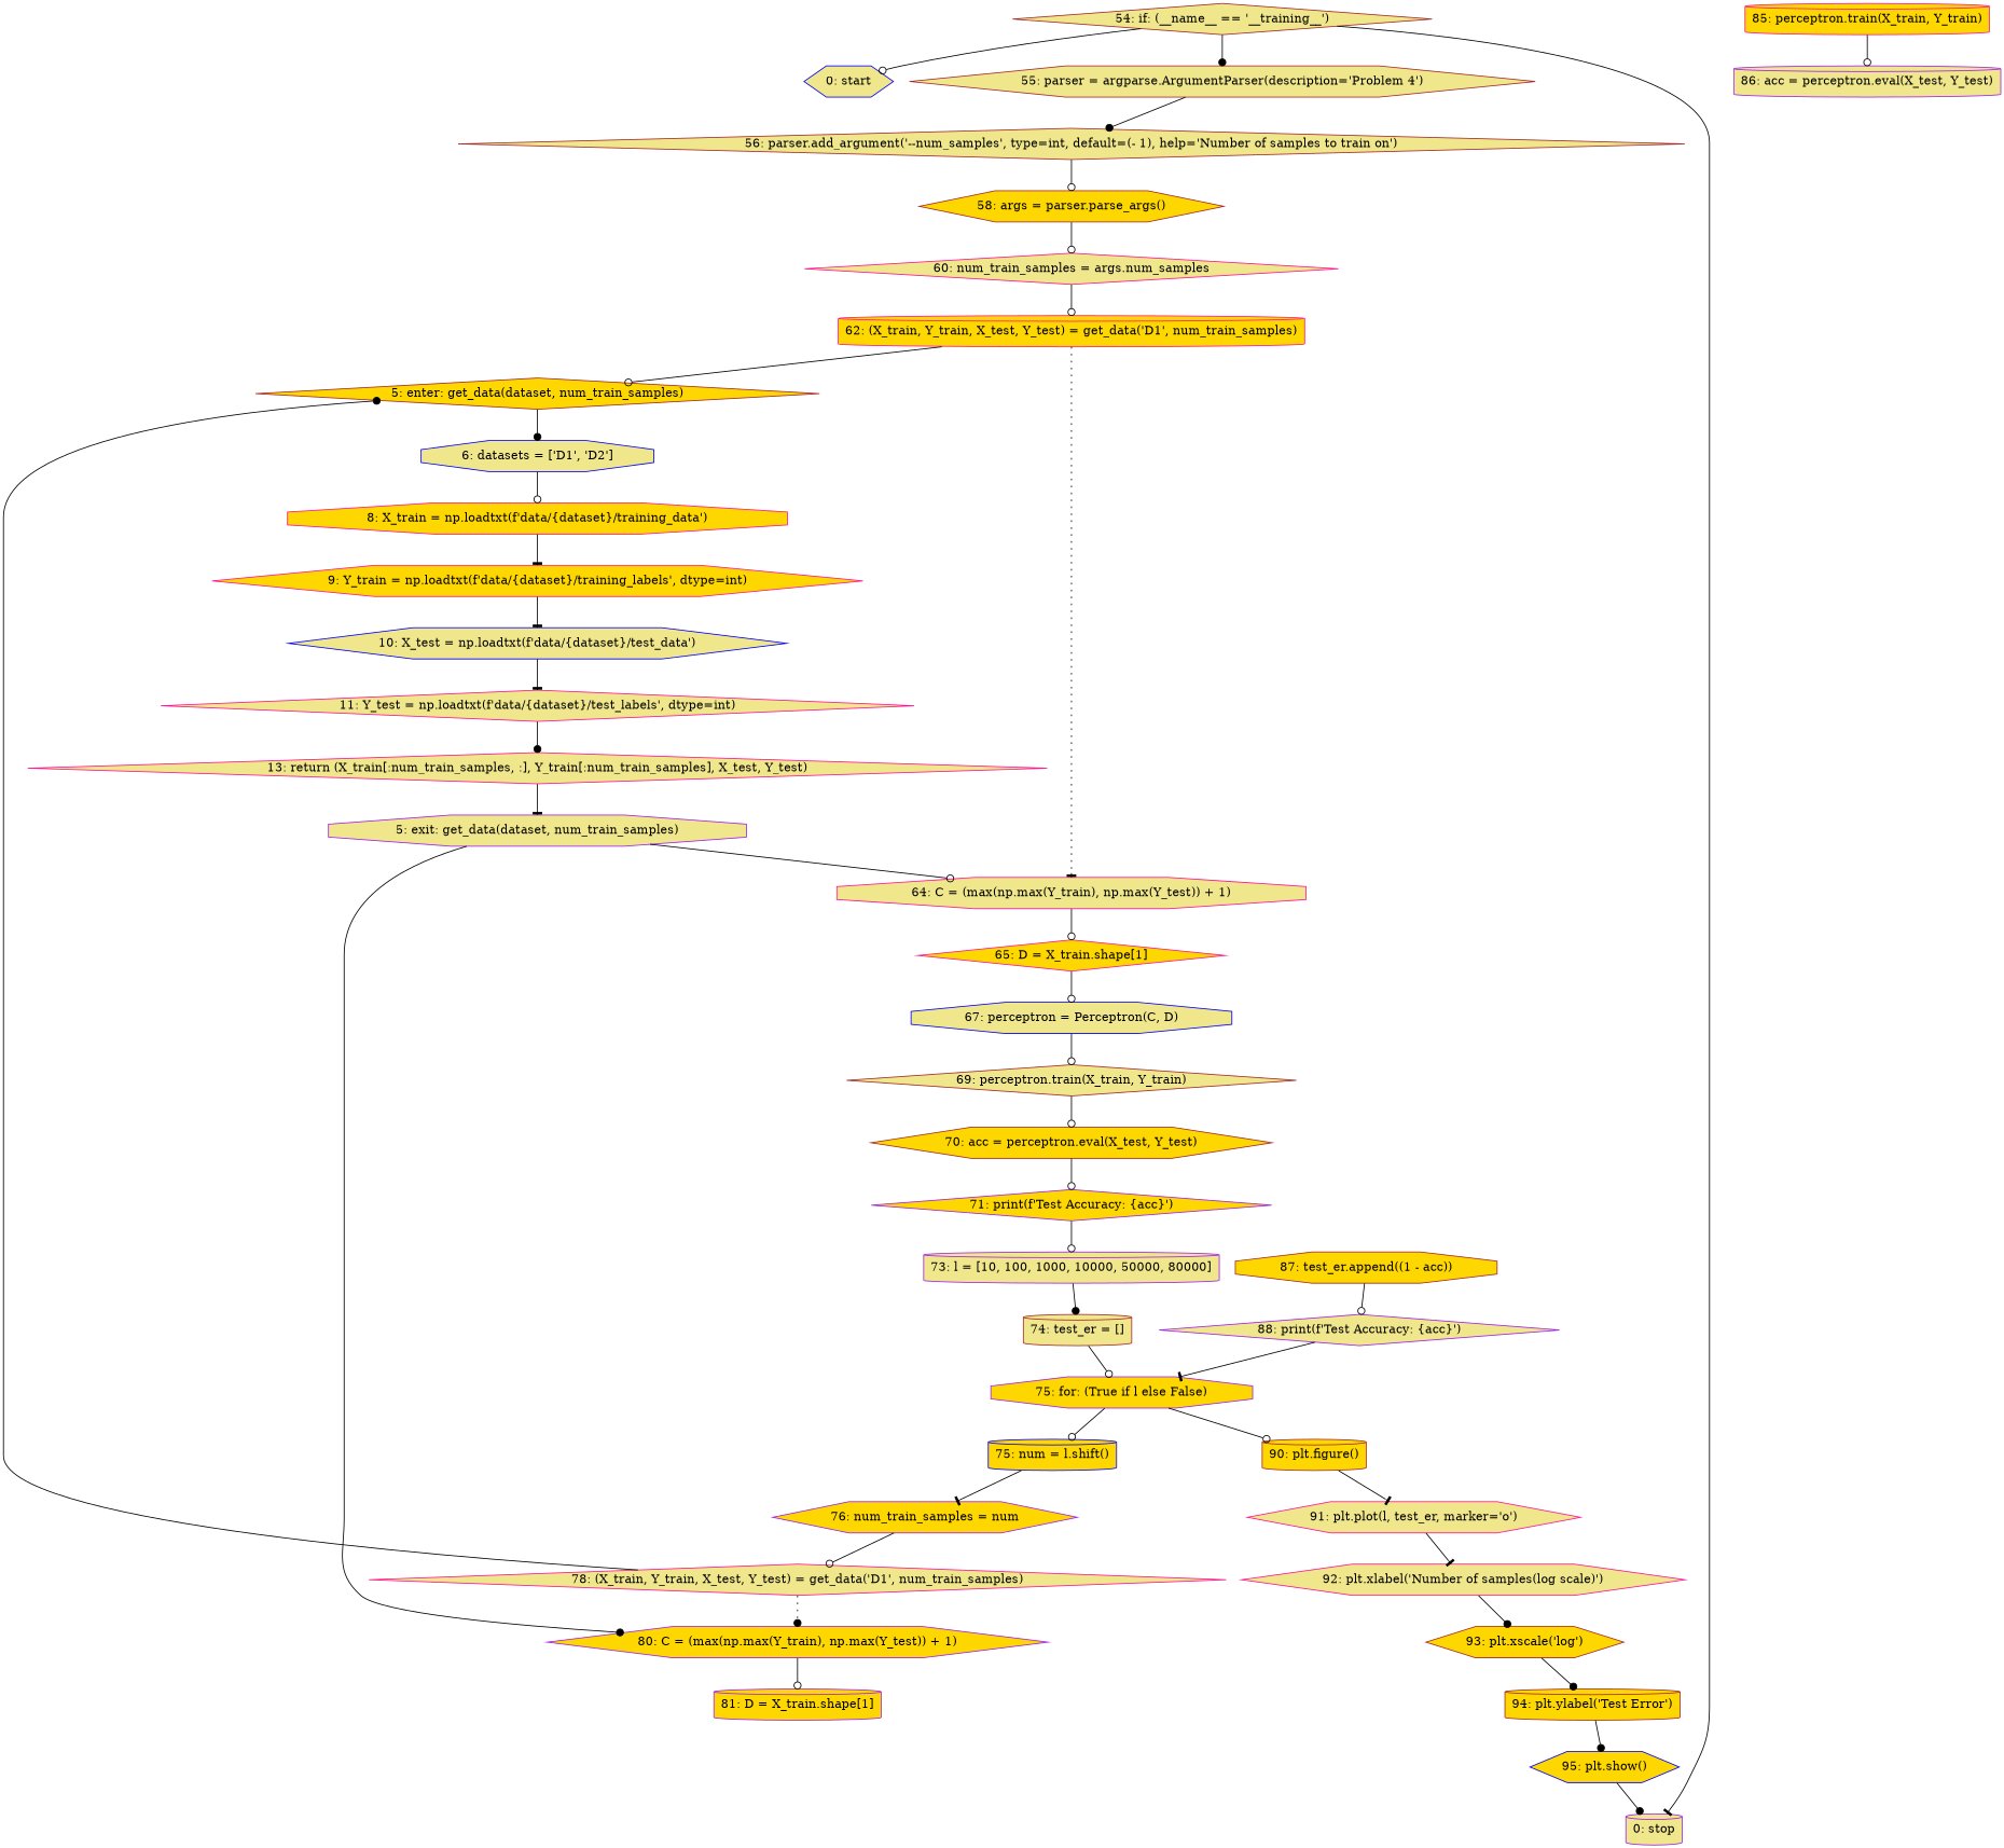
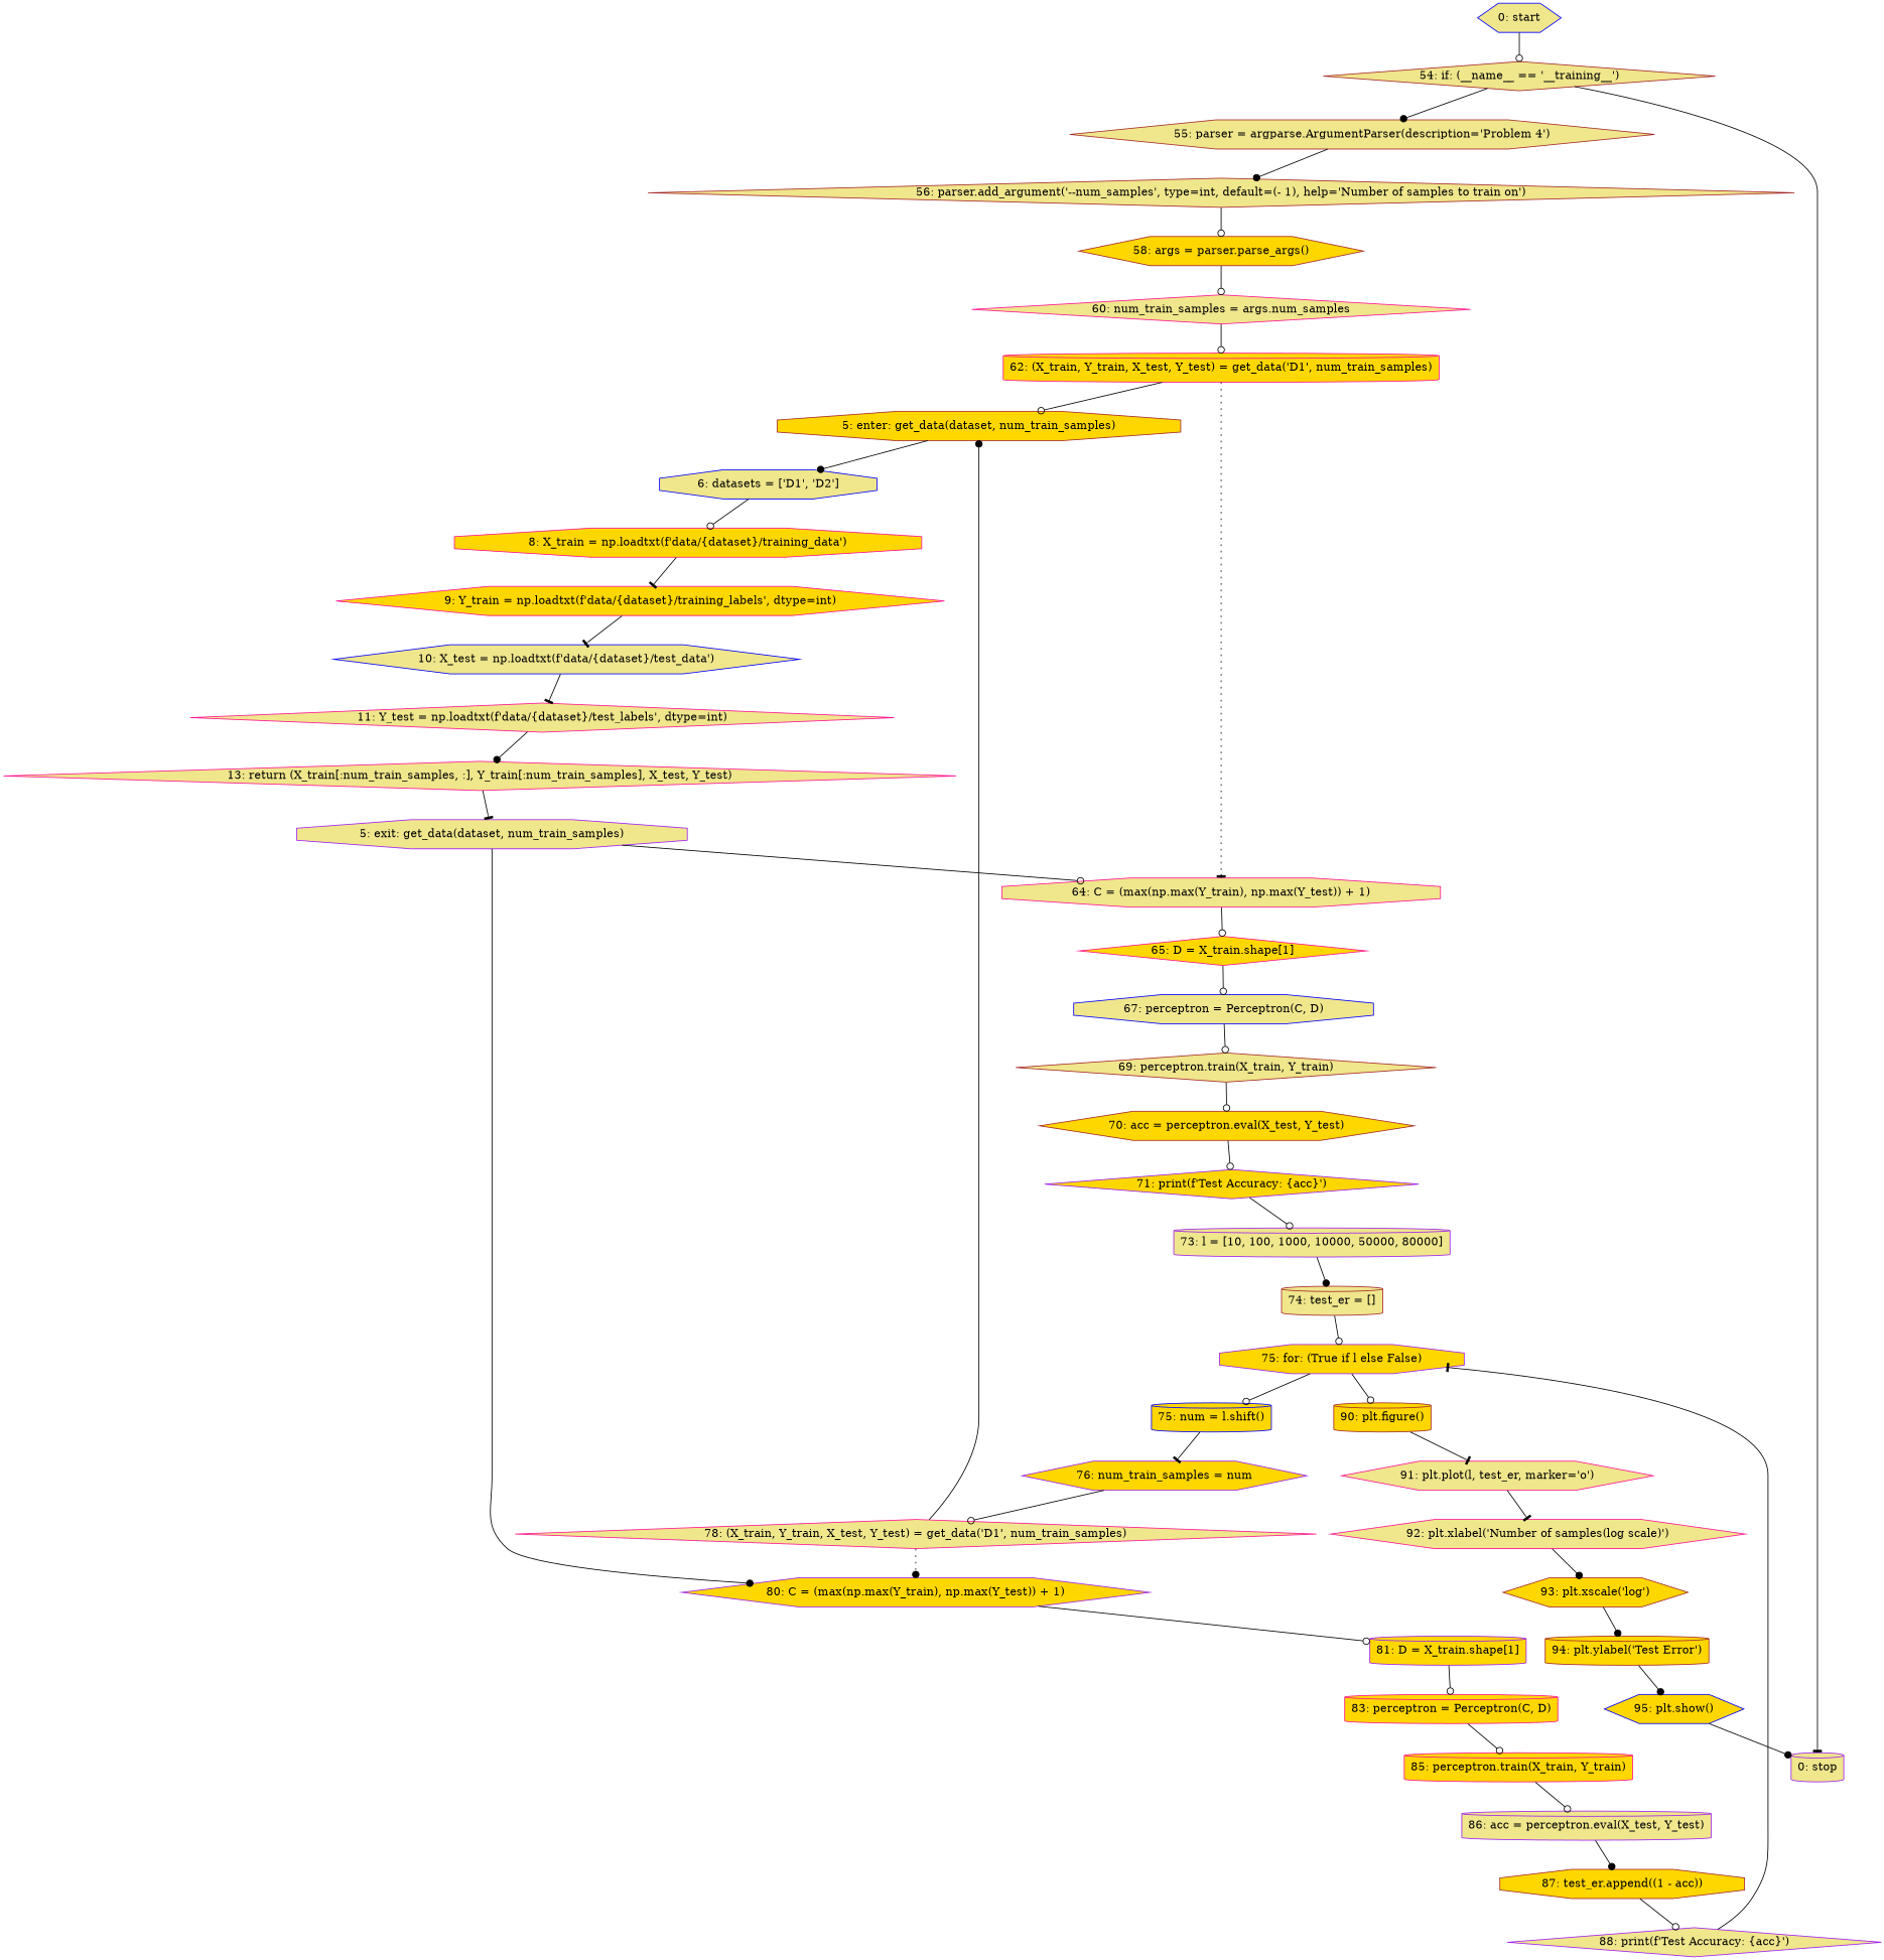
  strict digraph {
    node [color=deeppink fillcolor=khaki shape=hexagon style=filled]
    edge [arrowhead=odot]
    n1 [color=blue label="0: start"]
    n2 [color=brown label="54: if: (__name__ == '__training__')" shape=diamond]
    n3 [color=brown label="55: parser = argparse.ArgumentParser(description='Problem 4')"]
    n4 [color=purple label="0: stop" shape=cylinder]
    n5 [color=brown label="56: parser.add_argument('--num_samples', type=int, default=(- 1), help='Number of samples to train on')" shape=diamond]
    n6 [color=brown fillcolor=gold label="58: args = parser.parse_args()"]
-   n7 [color=brown fillcolor=gold label="5: enter: get_data(dataset, num_train_samples)" shape=diamond]
+   n7 [color=brown fillcolor=gold label="5: enter: get_data(dataset, num_train_samples)" shape=octagon]
    n8 [color=blue label="6: datasets = ['D1', 'D2']" shape=octagon]
    n9 [fillcolor=gold label="8: X_train = np.loadtxt(f'data/{dataset}/training_data')" shape=octagon]
    n10 [fillcolor=gold label="9: Y_train = np.loadtxt(f'data/{dataset}/training_labels', dtype=int)"]
    n11 [color=blue label="10: X_test = np.loadtxt(f'data/{dataset}/test_data')"]
    n12 [fillcolor=gold label="62: (X_train, Y_train, X_test, Y_test) = get_data('D1', num_train_samples)" shape=cylinder]
    n13 [label="64: C = (max(np.max(Y_train), np.max(Y_test)) + 1)" shape=octagon]
    n14 [fillcolor=gold label="65: D = X_train.shape[1]" shape=diamond]
    n15 [color=blue label="67: perceptron = Perceptron(C, D)" shape=octagon]
    n16 [color=brown label="69: perceptron.train(X_train, Y_train)" shape=diamond]
    n17 [label="78: (X_train, Y_train, X_test, Y_test) = get_data('D1', num_train_samples)" shape=diamond]
    n18 [color=purple fillcolor=gold label="80: C = (max(np.max(Y_train), np.max(Y_test)) + 1)"]
    n19 [color=purple fillcolor=gold label="81: D = X_train.shape[1]" shape=cylinder]
+   n20 [fillcolor=gold label="83: perceptron = Perceptron(C, D)" shape=cylinder]
    n21 [fillcolor=gold label="85: perceptron.train(X_train, Y_train)" shape=cylinder]
    n22 [color=purple label="5: exit: get_data(dataset, num_train_samples)" shape=octagon]
    n23 [label="13: return (X_train[:num_train_samples, :], Y_train[:num_train_samples], X_test, Y_test)" shape=diamond]
    n24 [label="11: Y_test = np.loadtxt(f'data/{dataset}/test_labels', dtype=int)" shape=diamond]
    n25 [label="60: num_train_samples = args.num_samples" shape=diamond]
    n26 [color=brown fillcolor=gold label="70: acc = perceptron.eval(X_test, Y_test)"]
    n27 [color=purple fillcolor=gold label="71: print(f'Test Accuracy: {acc}')" shape=diamond]
    n28 [color=purple label="73: l = [10, 100, 1000, 10000, 50000, 80000]" shape=cylinder]
    n29 [color=brown label="74: test_er = []" shape=cylinder]
    n30 [color=purple fillcolor=gold label="75: for: (True if l else False)" shape=octagon]
    n31 [color=blue fillcolor=gold label="75: num = l.shift()" shape=cylinder]
    n32 [color=brown fillcolor=gold label="90: plt.figure()" shape=cylinder]
    n33 [color=purple fillcolor=gold label="76: num_train_samples = num"]
    n34 [label="91: plt.plot(l, test_er, marker='o')"]
    n35 [label="92: plt.xlabel('Number of samples(log scale)')"]
    n36 [color=brown fillcolor=gold label="93: plt.xscale('log')"]
    n37 [color=purple label="88: print(f'Test Accuracy: {acc}')" shape=diamond]
    n38 [color=purple label="86: acc = perceptron.eval(X_test, Y_test)" shape=cylinder]
    n39 [color=brown fillcolor=gold label="87: test_er.append((1 - acc))" shape=octagon]
    n40 [color=brown fillcolor=gold label="94: plt.ylabel('Test Error')" shape=cylinder]
    n41 [color=blue fillcolor=gold label="95: plt.show()"]
-   n2 -> n1
+   n1 -> n2
    n2 -> n3 [arrowhead=dot]
    n2 -> n4 [arrowhead=tee]
    n3 -> n5 [arrowhead=dot]
    n5 -> n6
    n6 -> n25
    n7 -> n8 [arrowhead=dot]
    n8 -> n9
    n9 -> n10 [arrowhead=tee]
    n10 -> n11 [arrowhead=tee]
    n11 -> n24 [arrowhead=tee]
    n12 -> n7
    n12 -> n13 [arrowhead=tee style=dotted weight=100]
    n13 -> n14
    n14 -> n15
    n15 -> n16
    n16 -> n26
    n17 -> n7 [arrowhead=dot]
    n17 -> n18 [arrowhead=dot style=dotted weight=100]
    n18 -> n19
+   n19 -> n20
+   n20 -> n21
    n21 -> n38
    n22 -> n13
    n22 -> n18 [arrowhead=dot]
    n23 -> n22 [arrowhead=tee]
    n24 -> n23 [arrowhead=dot]
    n25 -> n12
    n26 -> n27
    n27 -> n28
    n28 -> n29 [arrowhead=dot]
    n29 -> n30
    n30 -> n31
    n30 -> n32
    n31 -> n33 [arrowhead=tee]
    n32 -> n34 [arrowhead=tee]
    n33 -> n17
    n34 -> n35 [arrowhead=tee]
    n35 -> n36 [arrowhead=dot]
    n36 -> n40 [arrowhead=dot]
    n37 -> n30 [arrowhead=tee]
+   n38 -> n39 [arrowhead=dot]
    n39 -> n37
    n40 -> n41 [arrowhead=dot]
    n41 -> n4 [arrowhead=dot]
  }
